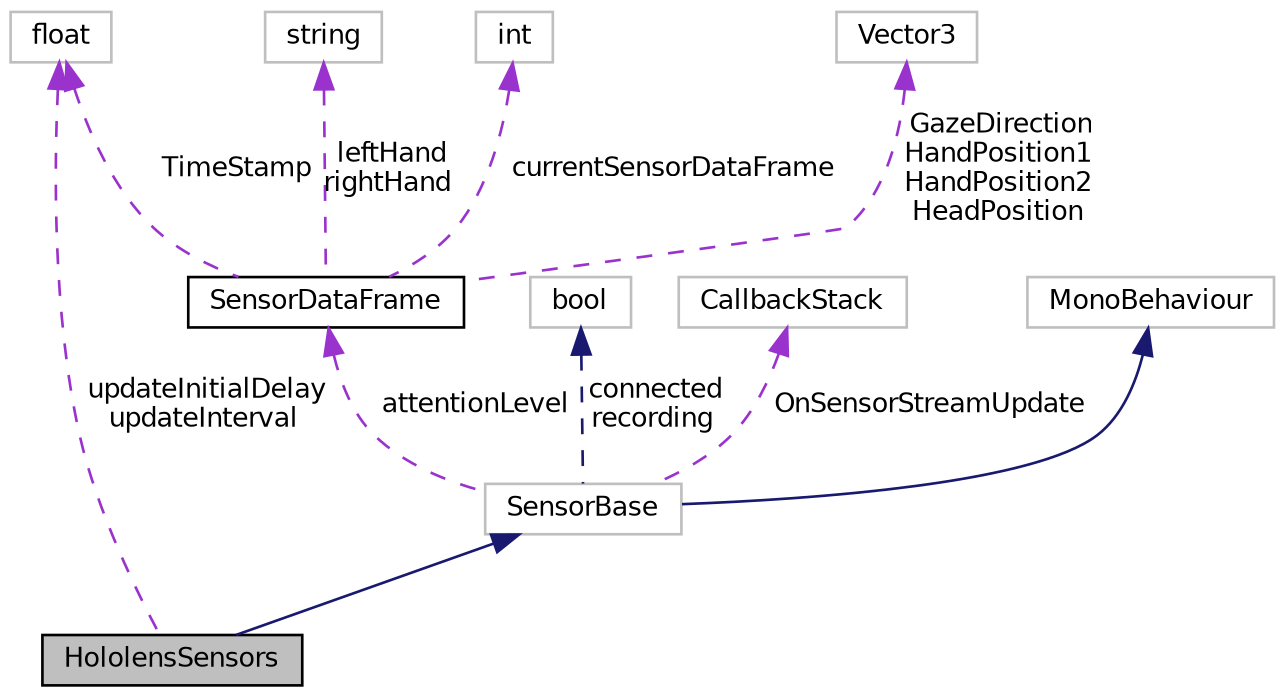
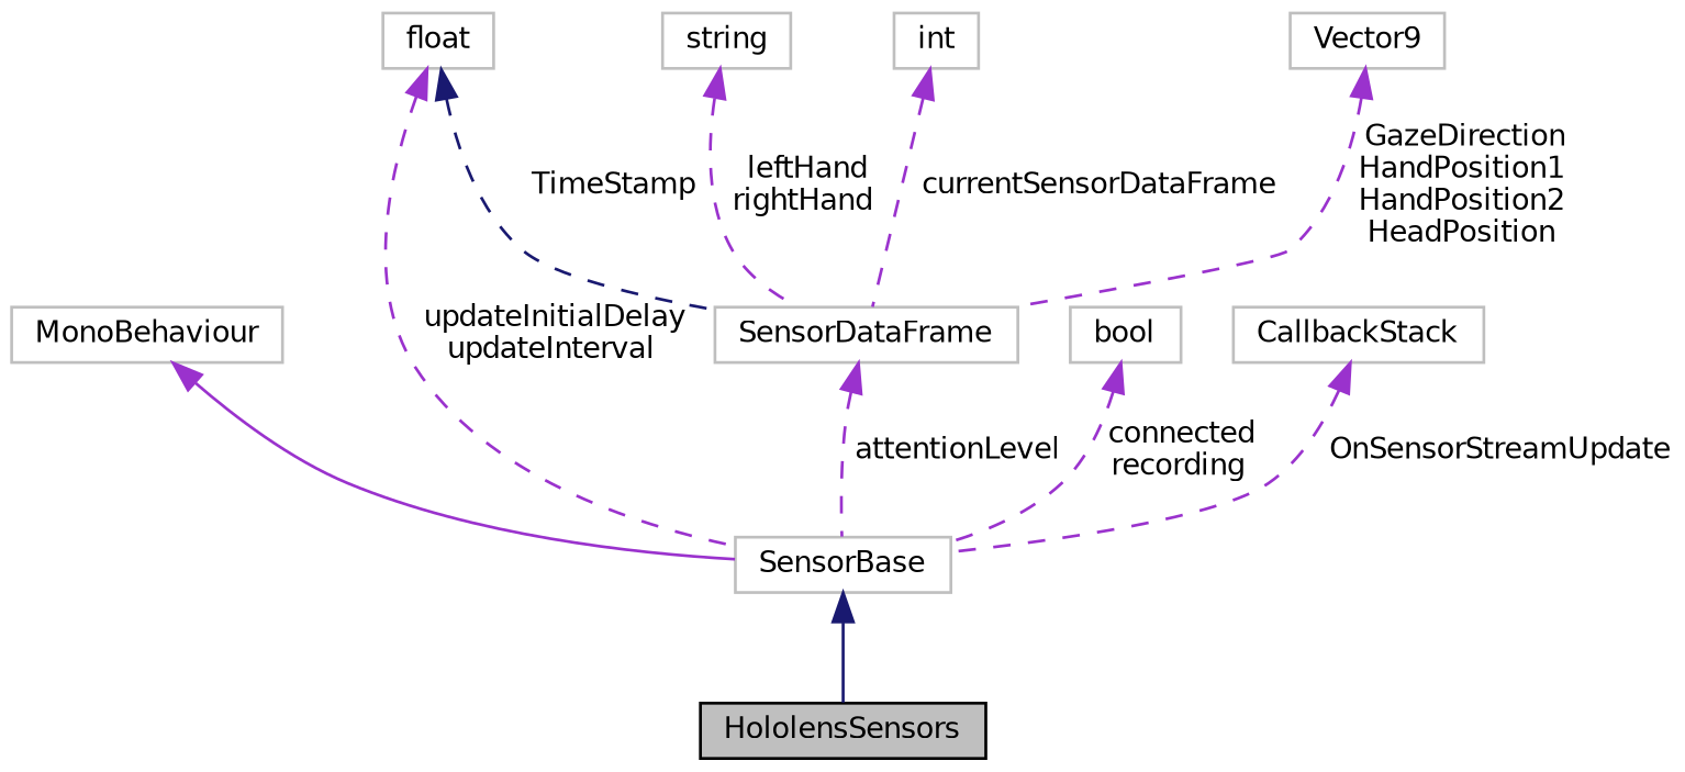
  digraph {
    node [color=grey75 fillcolor=white fontname=Helvetica fontsize=10 shape=record style=filled]
    edge [color=darkorchid3 dir=back fontname=Helvetica fontsize=10 labelfontname=Helvetica labelfontsize=10 style=dashed]
    n1 [color=black fillcolor=grey75 fontcolor=black height=0.2 label=HololensSensors width=0.4]
    n2 [height=0.2 label=SensorBase width=0.4]
    n3 [height=0.2 label=MonoBehaviour width=0.4]
    n4 [height=0.2 label=float width=0.4]
-   n5 [color=black height=0.2 label=SensorDataFrame width=0.4]
+   n5 [height=0.2 label=SensorDataFrame width=0.4]
    n6 [height=0.2 label=string width=0.4]
    n7 [height=0.2 label=int width=0.4]
-   n8 [height=0.2 label=Vector3 width=0.4]
+   n8 [height=0.2 label=Vector9 width=0.4]
    n9 [height=0.2 label=bool width=0.4]
    n10 [height=0.2 label=CallbackStack width=0.4]
    n2 -> n1 [color=midnightblue style=solid]
-   n3 -> n2 [color=midnightblue style=solid]
-   n4 -> n1 [label=" updateInitialDelay\nupdateInterval"]
-   n4 -> n5 [label=" TimeStamp"]
+   n3 -> n2 [style=solid]
+   n4 -> n2 [label=" updateInitialDelay\nupdateInterval"]
+   n4 -> n5 [color=midnightblue label=" TimeStamp"]
    n5 -> n2 [label=" attentionLevel"]
    n6 -> n5 [label=" leftHand\nrightHand"]
    n7 -> n5 [label=" currentSensorDataFrame"]
    n8 -> n5 [label=" GazeDirection\nHandPosition1\nHandPosition2\nHeadPosition"]
-   n9 -> n2 [color=midnightblue label=" connected\nrecording"]
+   n9 -> n2 [label=" connected\nrecording"]
    n10 -> n2 [label=" OnSensorStreamUpdate"]
  }
